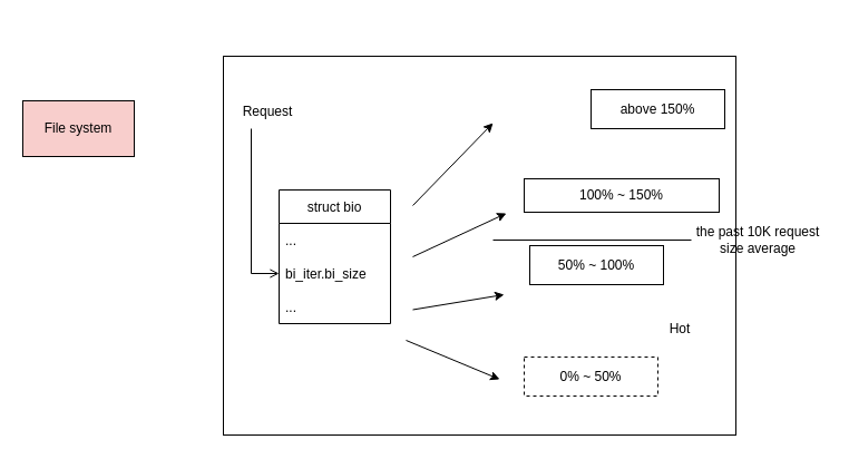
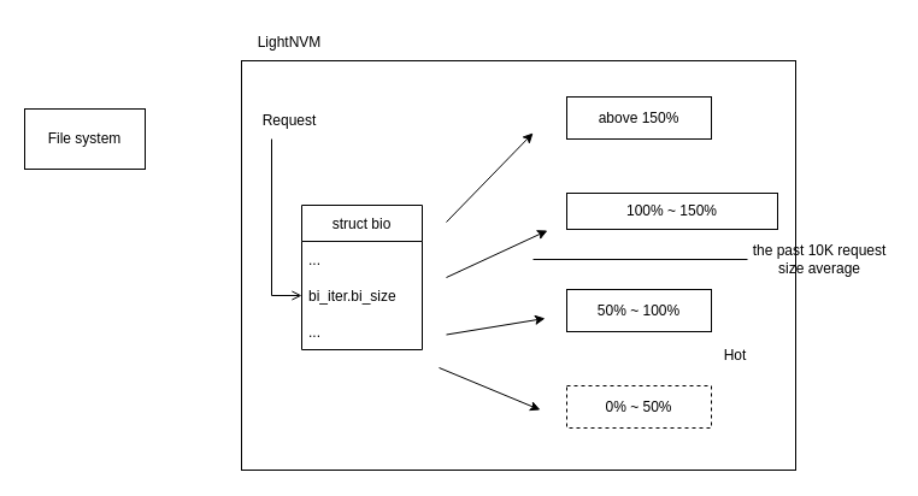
  <mxCell id="0" />
  <mxCell id="1" parent="0" />
- <mxCell id="2" value="File system" style="rounded=0;whiteSpace=wrap;html=1;fillColor=#f8cecc;" vertex="1" parent="1"><mxGeometry x="20" y="90" width="100" height="50" as="geometry" /></mxCell>
+ <mxCell id="2" value="File system" style="rounded=0;whiteSpace=wrap;html=1;" vertex="1" parent="1"><mxGeometry x="20" y="90" width="100" height="50" as="geometry" /></mxCell>
  <mxCell id="3" value="" style="rounded=0;whiteSpace=wrap;html=1;" vertex="1" parent="1"><mxGeometry x="200" y="50" width="460" height="340" as="geometry" /></mxCell>
  <mxCell id="4" value="struct bio" style="swimlane;fontStyle=0;childLayout=stackLayout;horizontal=1;startSize=30;horizontalStack=0;resizeParent=1;resizeParentMax=0;resizeLast=0;collapsible=1;marginBottom=0;" vertex="1" parent="1"><mxGeometry x="250" y="170" width="100" height="120" as="geometry" /></mxCell>
  <mxCell id="5" value="..." style="text;strokeColor=none;fillColor=none;align=left;verticalAlign=middle;spacingLeft=4;spacingRight=4;overflow=hidden;points=[[0,0.5],[1,0.5]];portConstraint=eastwest;rotatable=0;" vertex="1" parent="4"><mxGeometry y="30" width="100" height="30" as="geometry" /></mxCell>
  <mxCell id="6" value="bi_iter.bi_size" style="text;strokeColor=none;fillColor=none;align=left;verticalAlign=middle;spacingLeft=4;spacingRight=4;overflow=hidden;points=[[0,0.5],[1,0.5]];portConstraint=eastwest;rotatable=0;" vertex="1" parent="4"><mxGeometry y="60" width="100" height="30" as="geometry" /></mxCell>
  <mxCell id="7" value="..." style="text;strokeColor=none;fillColor=none;align=left;verticalAlign=middle;spacingLeft=4;spacingRight=4;overflow=hidden;points=[[0,0.5],[1,0.5]];portConstraint=eastwest;rotatable=0;" vertex="1" parent="4"><mxGeometry y="90" width="100" height="30" as="geometry" /></mxCell>
  <mxCell id="8" value="0% ~ 50%" style="rounded=0;whiteSpace=wrap;html=1;dashed=1;" vertex="1" parent="1"><mxGeometry x="470" y="320" width="120" height="35" as="geometry" /></mxCell>
- <mxCell id="9" value="50% ~ 100%" style="rounded=0;whiteSpace=wrap;html=1;" vertex="1" parent="1"><mxGeometry x="475" y="220" width="120" height="35" as="geometry" /></mxCell>
+ <mxCell id="9" value="50% ~ 100%" style="rounded=0;whiteSpace=wrap;html=1;" vertex="1" parent="1"><mxGeometry x="470" y="240" width="120" height="35" as="geometry" /></mxCell>
  <mxCell id="10" value="100% ~ 150%" style="rounded=0;whiteSpace=wrap;html=1;" vertex="1" parent="1"><mxGeometry x="470" y="160" width="175" height="30" as="geometry" /></mxCell>
- <mxCell id="11" value="above 150%" style="rounded=0;whiteSpace=wrap;html=1;" vertex="1" parent="1"><mxGeometry x="530" y="80" width="120" height="35" as="geometry" /></mxCell>
+ <mxCell id="11" value="above 150%" style="rounded=0;whiteSpace=wrap;html=1;" vertex="1" parent="1"><mxGeometry x="470" y="80" width="120" height="35" as="geometry" /></mxCell>
  <mxCell id="12" value="" style="endArrow=classic;html=1;rounded=0;" edge="1" parent="1"><mxGeometry width="50" height="50" relative="1" as="geometry"><mxPoint x="370" y="184" as="sourcePoint" /><mxPoint x="442" y="110" as="targetPoint" /></mxGeometry></mxCell>
  <mxCell id="13" value="" style="endArrow=classic;html=1;rounded=0;" edge="1" parent="1"><mxGeometry width="50" height="50" relative="1" as="geometry"><mxPoint x="370" y="230" as="sourcePoint" /><mxPoint x="454" y="191" as="targetPoint" /></mxGeometry></mxCell>
  <mxCell id="14" value="" style="endArrow=classic;html=1;rounded=0;" edge="1" parent="1"><mxGeometry width="50" height="50" relative="1" as="geometry"><mxPoint x="370" y="277.5" as="sourcePoint" /><mxPoint x="452" y="264" as="targetPoint" /></mxGeometry></mxCell>
  <mxCell id="15" value="" style="endArrow=classic;html=1;rounded=0;" edge="1" parent="1"><mxGeometry width="50" height="50" relative="1" as="geometry"><mxPoint x="364" y="305" as="sourcePoint" /><mxPoint x="448" y="340" as="targetPoint" /></mxGeometry></mxCell>
  <mxCell id="16" value="the past 10K request size average" style="text;html=1;strokeColor=none;fillColor=none;align=center;verticalAlign=middle;whiteSpace=wrap;rounded=0;" vertex="1" parent="1"><mxGeometry x="620" y="200" width="120" height="30" as="geometry" /></mxCell>
  <mxCell id="17" value="" style="endArrow=none;html=1;rounded=0;entryX=0;entryY=0.5;entryDx=0;entryDy=0;" edge="1" parent="1" target="16"><mxGeometry width="50" height="50" relative="1" as="geometry"><mxPoint x="442" y="215" as="sourcePoint" /><mxPoint x="350" y="50" as="targetPoint" /></mxGeometry></mxCell>
+ <mxCell id="18" value="LightNVM" style="text;html=1;strokeColor=none;fillColor=none;align=center;verticalAlign=middle;whiteSpace=wrap;rounded=0;" vertex="1" parent="1"><mxGeometry x="210" y="20" width="60" height="30" as="geometry" /></mxCell>
  <mxCell id="19" value="Request" style="text;html=1;strokeColor=none;fillColor=none;align=center;verticalAlign=middle;whiteSpace=wrap;rounded=0;" vertex="1" parent="1"><mxGeometry x="210" y="85" width="60" height="30" as="geometry" /></mxCell>
  <mxCell id="20" value="" style="endArrow=open;html=1;rounded=0;exitX=0.25;exitY=1;exitDx=0;exitDy=0;entryX=0;entryY=0.5;entryDx=0;entryDy=0;" edge="1" parent="1" source="19" target="6"><mxGeometry width="50" height="50" relative="1" as="geometry"><mxPoint x="240" y="165" as="sourcePoint" /><mxPoint x="290" y="115" as="targetPoint" /><Array as="points"><mxPoint x="225" y="245" /></Array></mxGeometry></mxCell>
  <mxCell id="21" value="Hot" style="text;html=1;strokeColor=none;fillColor=none;align=center;verticalAlign=middle;whiteSpace=wrap;rounded=0;" vertex="1" parent="1"><mxGeometry x="580" y="280" width="60" height="30" as="geometry" /></mxCell>
